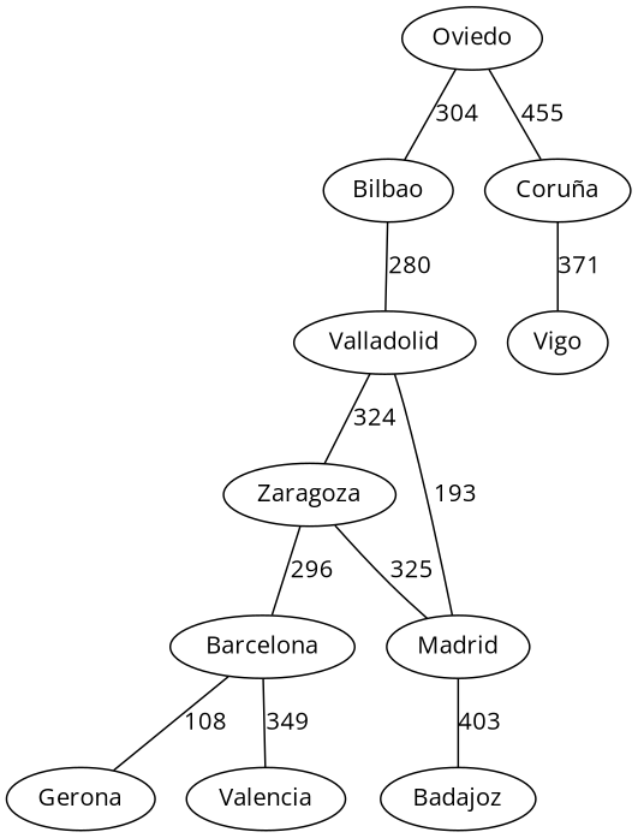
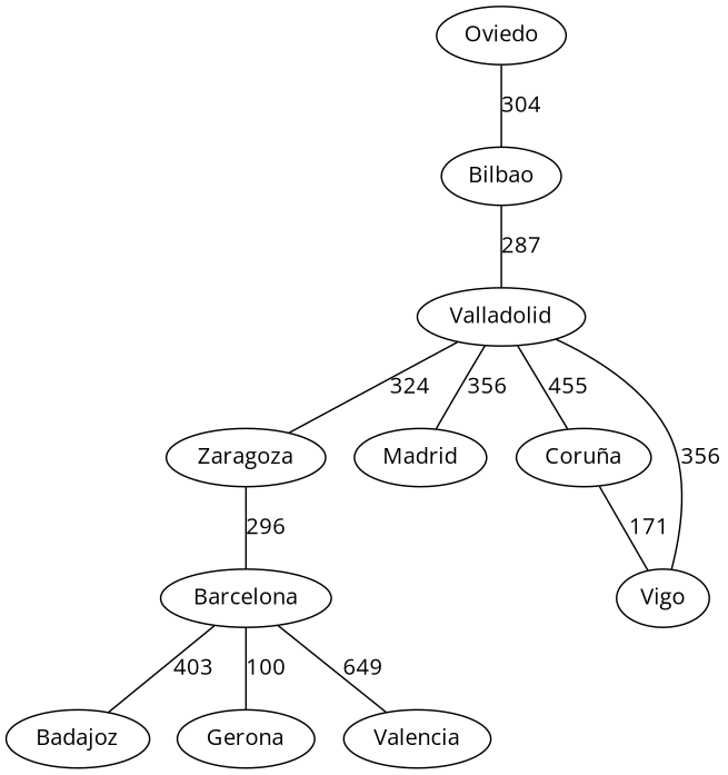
  digraph {
    fontname="Open Sans"
    rankdir=TB
    node [fontname="Open Sans"]
    edge [dir=none fontname="Open Sans"]
    Oviedo
    Bilbao
    Valladolid
    Zaragoza
    Madrid
    Barcelona
    Badajoz
    "Coruña"
    Gerona
    Valencia
    Vigo
    Oviedo -> Bilbao [label=304]
-   Bilbao -> Valladolid [label=280]
+   Bilbao -> Valladolid [label=287]
    Valladolid -> Zaragoza [label=324]
-   Valladolid -> Madrid [label=193]
-   Oviedo -> "Coruña" [label=455]
-   Zaragoza -> Madrid [label=325]
+   Valladolid -> Madrid [label=356]
+   Valladolid -> "Coruña" [label=455]
    Zaragoza -> Barcelona [label=296]
-   Madrid -> Badajoz [label=403]
-   Barcelona -> Gerona [label=108]
-   Barcelona -> Valencia [label=349]
-   "Coruña" -> Vigo [label=371]
+   Barcelona -> Badajoz [label=403]
+   Barcelona -> Gerona [label=100]
+   Barcelona -> Valencia [label=649]
+   "Coruña" -> Vigo [label=171]
+   Vigo -> Valladolid [label=356]
  }
